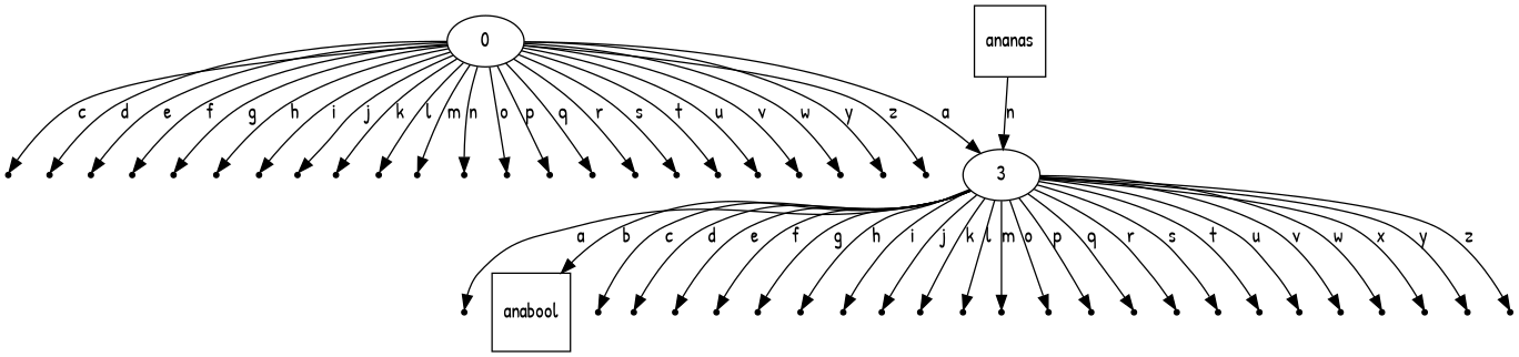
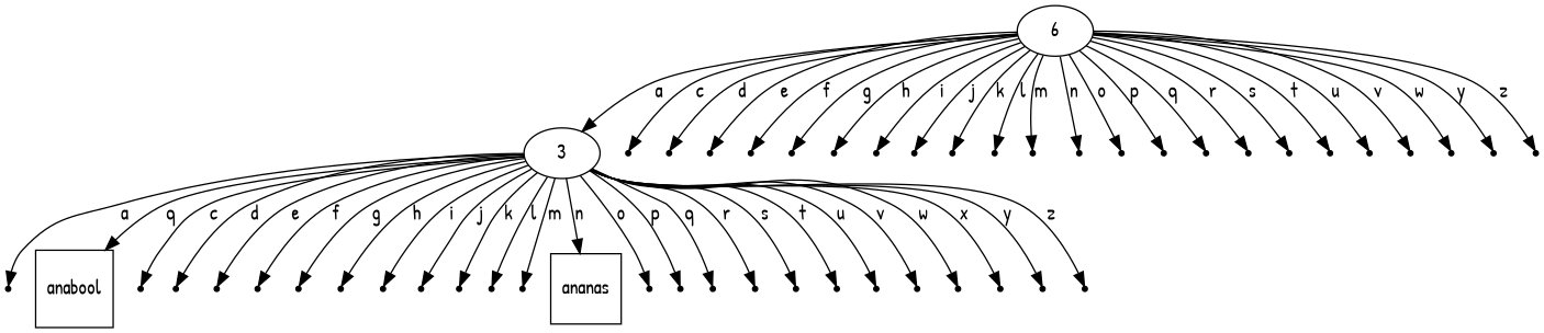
  digraph {
    fontname="Patrick Hand"
    node [fontname="Patrick Hand" shape=point]
    edge [fontname="Patrick Hand"]
-   n1 [label=0 shape=""]
+   n1 [label=6 shape=""]
    n2 [label=3 shape=""]
    knoop4
    knoop5
    knoop6
    knoop7
    knoop8
    knoop9
    knoop10
    knoop11
    knoop12
    knoop13
    knoop14
    knoop15
    knoop16
    knoop17
    knoop18
    knoop19
    knoop20
    knoop21
    knoop22
    knoop23
    knoop24
    knoop26
    knoop27
    knoop28
    n27 [label=anabool shape=square]
    knoop30
    knoop31
    knoop32
    knoop33
    knoop34
    knoop35
    knoop36
    knoop37
    knoop38
    knoop39
    knoop40
    n39 [label=ananas shape=square]
    knoop42
    knoop43
    knoop44
    knoop45
    knoop46
    knoop47
    knoop48
    knoop49
    knoop50
    knoop51
    knoop52
    knoop53
    n1 -> n2 [label=a]
    n1 -> knoop4 [label=c]
    n1 -> knoop5 [label=d]
    n1 -> knoop6 [label=e]
    n1 -> knoop7 [label=f]
    n1 -> knoop8 [label=g]
    n1 -> knoop9 [label=h]
    n1 -> knoop10 [label=i]
    n1 -> knoop11 [label=j]
    n1 -> knoop12 [label=k]
    n1 -> knoop13 [label=l]
    n1 -> knoop14 [label=m]
    n1 -> knoop15 [label=n]
    n1 -> knoop16 [label=o]
    n1 -> knoop17 [label=p]
    n1 -> knoop18 [label=q]
    n1 -> knoop19 [label=r]
    n1 -> knoop20 [label=s]
    n1 -> knoop21 [label=t]
    n1 -> knoop22 [label=u]
    n1 -> knoop23 [label=v]
    n1 -> knoop24 [label=w]
    n1 -> knoop26 [label=y]
    n1 -> knoop27 [label=z]
    n2 -> knoop28 [label=a]
-   n2 -> n27 [label=b]
+   n2 -> n27 [label=q]
    n2 -> knoop30 [label=c]
    n2 -> knoop31 [label=d]
    n2 -> knoop32 [label=e]
    n2 -> knoop33 [label=f]
    n2 -> knoop34 [label=g]
    n2 -> knoop35 [label=h]
    n2 -> knoop36 [label=i]
    n2 -> knoop37 [label=j]
    n2 -> knoop38 [label=k]
    n2 -> knoop39 [label=l]
    n2 -> knoop40 [label=m]
-   n39 -> n2 [label=n]
+   n2 -> n39 [label=n]
    n2 -> knoop42 [label=o]
    n2 -> knoop43 [label=p]
    n2 -> knoop44 [label=q]
    n2 -> knoop45 [label=r]
    n2 -> knoop46 [label=s]
    n2 -> knoop47 [label=t]
    n2 -> knoop48 [label=u]
    n2 -> knoop49 [label=v]
    n2 -> knoop50 [label=w]
    n2 -> knoop51 [label=x]
    n2 -> knoop52 [label=y]
    n2 -> knoop53 [label=z]
  }
